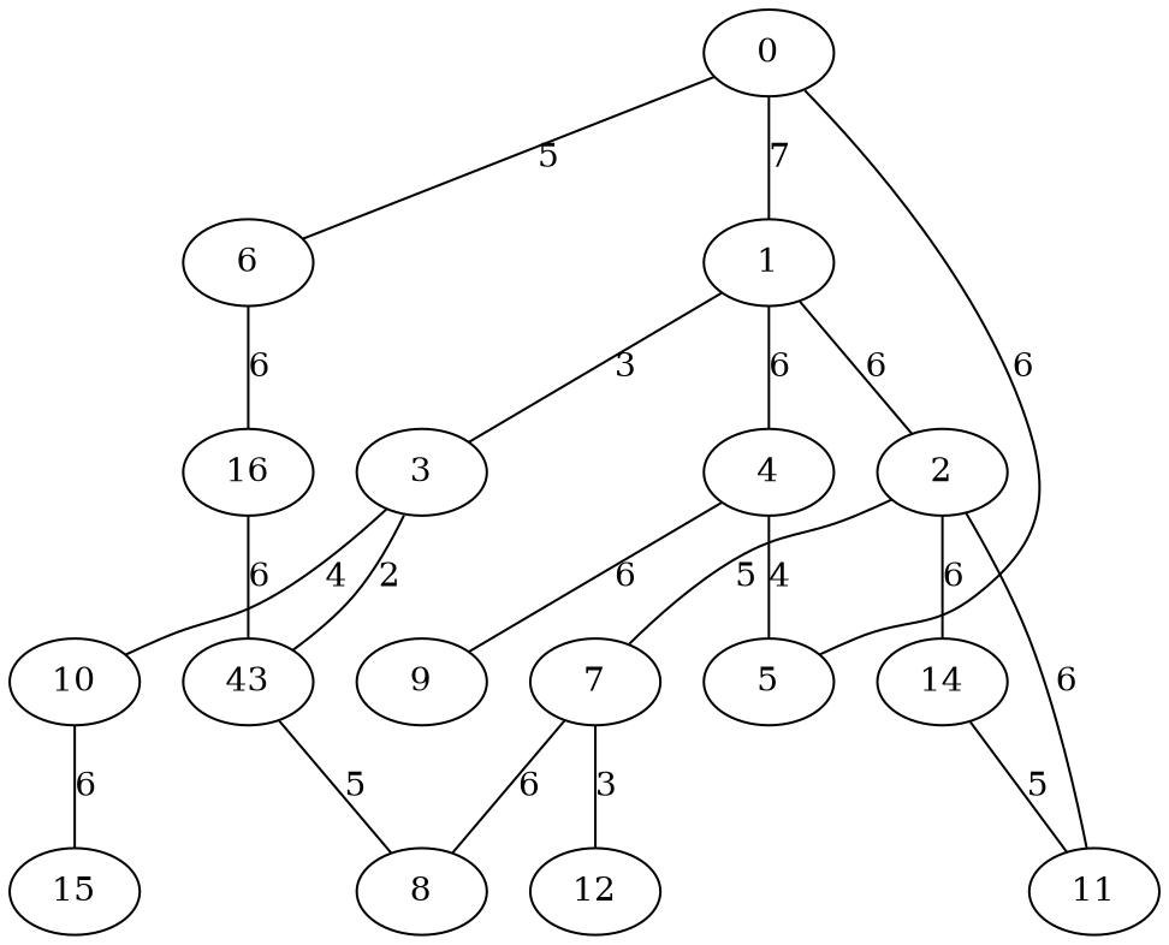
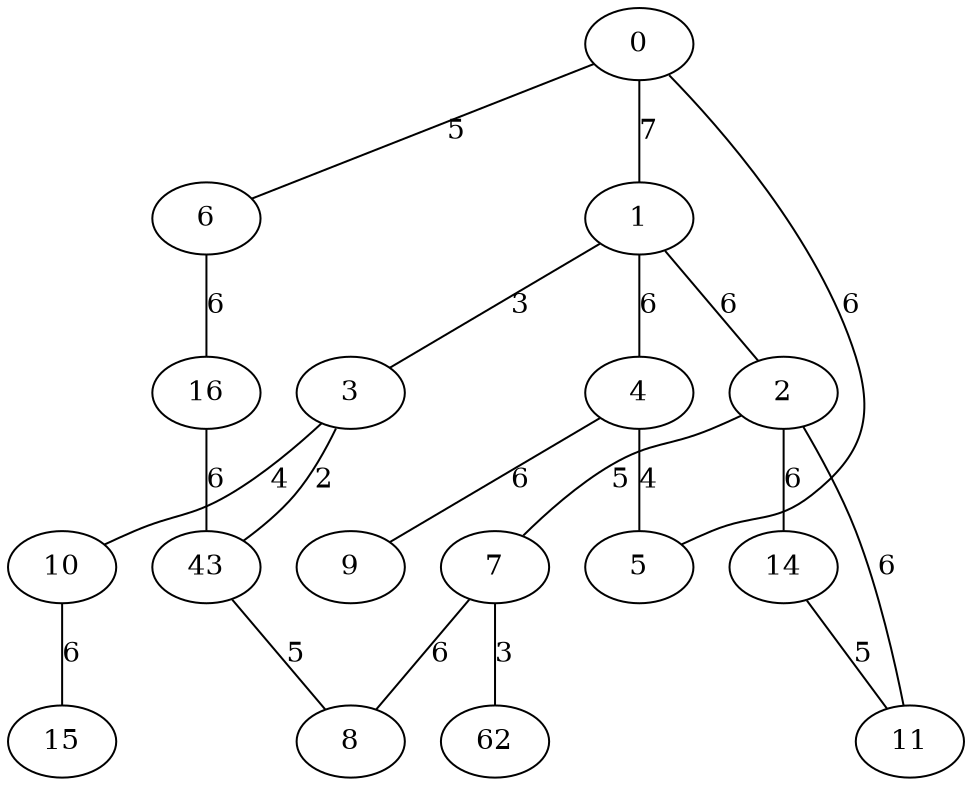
  graph {
    node [habit=1 x=4 y=6]
    edge [weight=6]
    0 [habit=4 x=3 y=7]
    1 [habit=5]
    6 [habit=8 x=1 y=5]
    2 [habit=7 x=7 y=7]
    3 [y=5]
    4 [base=2 habit=2 x=3 y=8]
    16 [x=3 y=4]
    14 [habit=9 y=9]
    11 [habit=5 x=6 y=9]
    7 [base=1 habit=2 x=8]
    10 [habit=7 y=3]
    n12 [habit=10 label=43 x=5 y=4]
    5 [x=1 y=8]
    9 [x=2 y=10]
    8 [habit=10 x=8 y=4]
-   12 [habit=5 x=10]
+   12 [habit=5 x=10 label=62]
    15 [habit=7 y=1]
    0 -- 1 [label=7 weight=7]
    0 -- 6 [label=5 weight=5]
    1 -- 2 [label=6]
    1 -- 3 [label=3 weight=3]
    1 -- 4 [label=6]
    6 -- 16 [label=6]
    2 -- 14 [label=6]
    2 -- 11 [label=6]
    2 -- 7 [label=5 weight=5]
    3 -- 10 [label=4 weight=4]
    3 -- n12 [label=2 weight=2]
    4 -- 5 [label=4 weight=4]
    4 -- 9 [label=6]
    16 -- n12 [label=6]
    14 -- 11 [label=5 weight=5]
    7 -- 8 [label=6]
    7 -- 12 [label=3 weight=3]
    10 -- 15 [label=6]
    n12 -- 8 [label=5 weight=5]
    5 -- 0 [label=6]
  }
